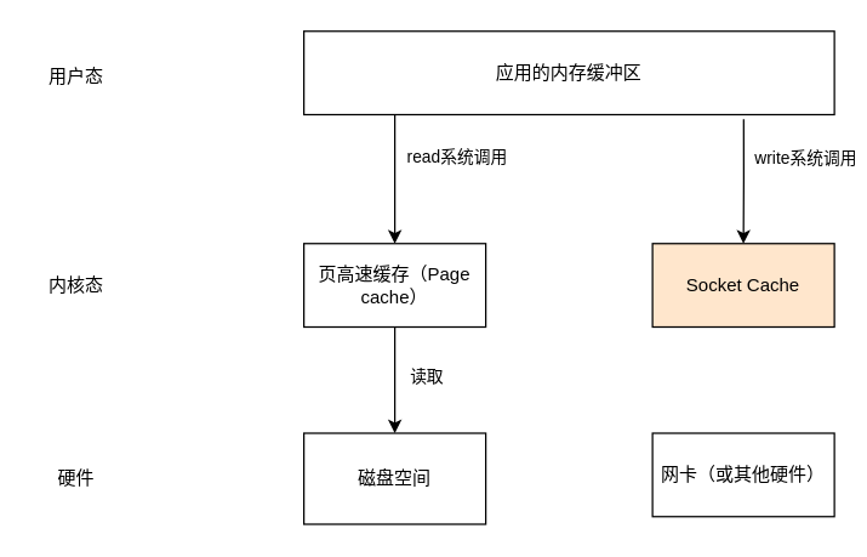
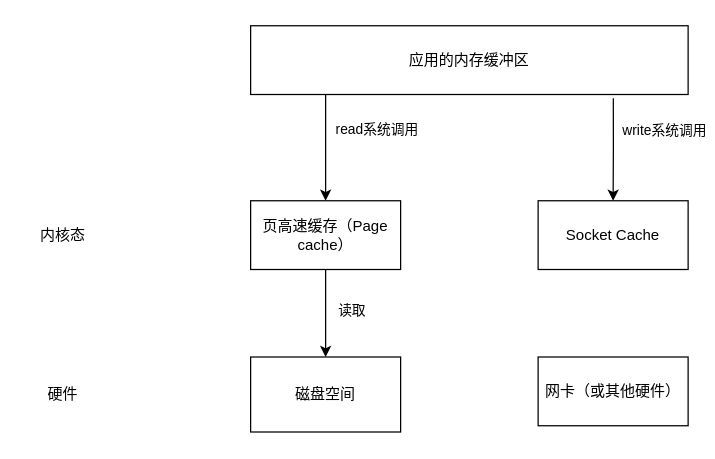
  <mxCell id="0" />
  <mxCell id="1" parent="0" />
  <mxCell id="2" value="" style="edgeStyle=orthogonalEdgeStyle;rounded=0;orthogonalLoop=1;jettySize=auto;html=1;" edge="1" parent="1" target="10"><mxGeometry relative="1" as="geometry"><mxPoint x="260" y="75" as="sourcePoint" /><Array as="points"><mxPoint x="260" y="76" /></Array></mxGeometry></mxCell>
  <mxCell id="3" value="read系统调用" style="edgeLabel;html=1;align=center;verticalAlign=middle;resizable=0;points=[];" vertex="1" connectable="0" parent="2"><mxGeometry x="-0.36" y="5" relative="1" as="geometry"><mxPoint x="35" as="offset" /></mxGeometry></mxCell>
  <mxCell id="4" style="edgeStyle=orthogonalEdgeStyle;rounded=0;orthogonalLoop=1;jettySize=auto;html=1;exitX=0.829;exitY=1.055;exitDx=0;exitDy=0;exitPerimeter=0;" edge="1" parent="1" source="6" target="14"><mxGeometry relative="1" as="geometry" /></mxCell>
  <mxCell id="5" value="write系统调用" style="edgeLabel;html=1;align=center;verticalAlign=middle;resizable=0;points=[];" vertex="1" connectable="0" parent="4"><mxGeometry x="0.063" y="-2" relative="1" as="geometry"><mxPoint x="42" y="-18" as="offset" /></mxGeometry></mxCell>
  <mxCell id="6" value="应用的内存缓冲区" style="rounded=0;whiteSpace=wrap;html=1;" vertex="1" parent="1"><mxGeometry x="200" y="20" width="350" height="55" as="geometry" /></mxCell>
- <mxCell id="7" value="用户态" style="text;html=1;align=center;verticalAlign=middle;whiteSpace=wrap;rounded=0;" vertex="1" parent="1"><mxGeometry x="20" y="35" width="60" height="30" as="geometry" /></mxCell>
  <mxCell id="8" value="" style="edgeStyle=orthogonalEdgeStyle;rounded=0;orthogonalLoop=1;jettySize=auto;html=1;startArrow=none;startFill=0;" edge="1" parent="1" source="10" target="11"><mxGeometry relative="1" as="geometry" /></mxCell>
  <mxCell id="9" value="读取" style="edgeLabel;html=1;align=center;verticalAlign=middle;resizable=0;points=[];" vertex="1" connectable="0" parent="8"><mxGeometry x="-0.086" y="2" relative="1" as="geometry"><mxPoint x="18" as="offset" /></mxGeometry></mxCell>
  <mxCell id="10" value="页高速缓存（Page cache）" style="rounded=0;whiteSpace=wrap;html=1;" vertex="1" parent="1"><mxGeometry x="200" y="160" width="120" height="55" as="geometry" /></mxCell>
  <mxCell id="11" value="磁盘空间" style="rounded=0;whiteSpace=wrap;html=1;" vertex="1" parent="1"><mxGeometry x="200" y="285" width="120" height="60" as="geometry" /></mxCell>
  <mxCell id="12" value="硬件" style="text;html=1;align=center;verticalAlign=middle;whiteSpace=wrap;rounded=0;" vertex="1" parent="1"><mxGeometry x="20" y="300" width="60" height="30" as="geometry" /></mxCell>
  <mxCell id="13" value="内核态" style="text;html=1;align=center;verticalAlign=middle;whiteSpace=wrap;rounded=0;" vertex="1" parent="1"><mxGeometry x="20" y="172.5" width="60" height="30" as="geometry" /></mxCell>
- <mxCell id="14" value="Socket Cache" style="rounded=0;whiteSpace=wrap;html=1;fillColor=#ffe6cc;" vertex="1" parent="1"><mxGeometry x="430" y="160" width="120" height="55" as="geometry" /></mxCell>
+ <mxCell id="14" value="Socket Cache" style="rounded=0;whiteSpace=wrap;html=1;" vertex="1" parent="1"><mxGeometry x="430" y="160" width="120" height="55" as="geometry" /></mxCell>
  <mxCell id="15" value="网卡（或其他硬件）" style="rounded=0;whiteSpace=wrap;html=1;" vertex="1" parent="1"><mxGeometry x="430" y="285" width="120" height="55" as="geometry" /></mxCell>
